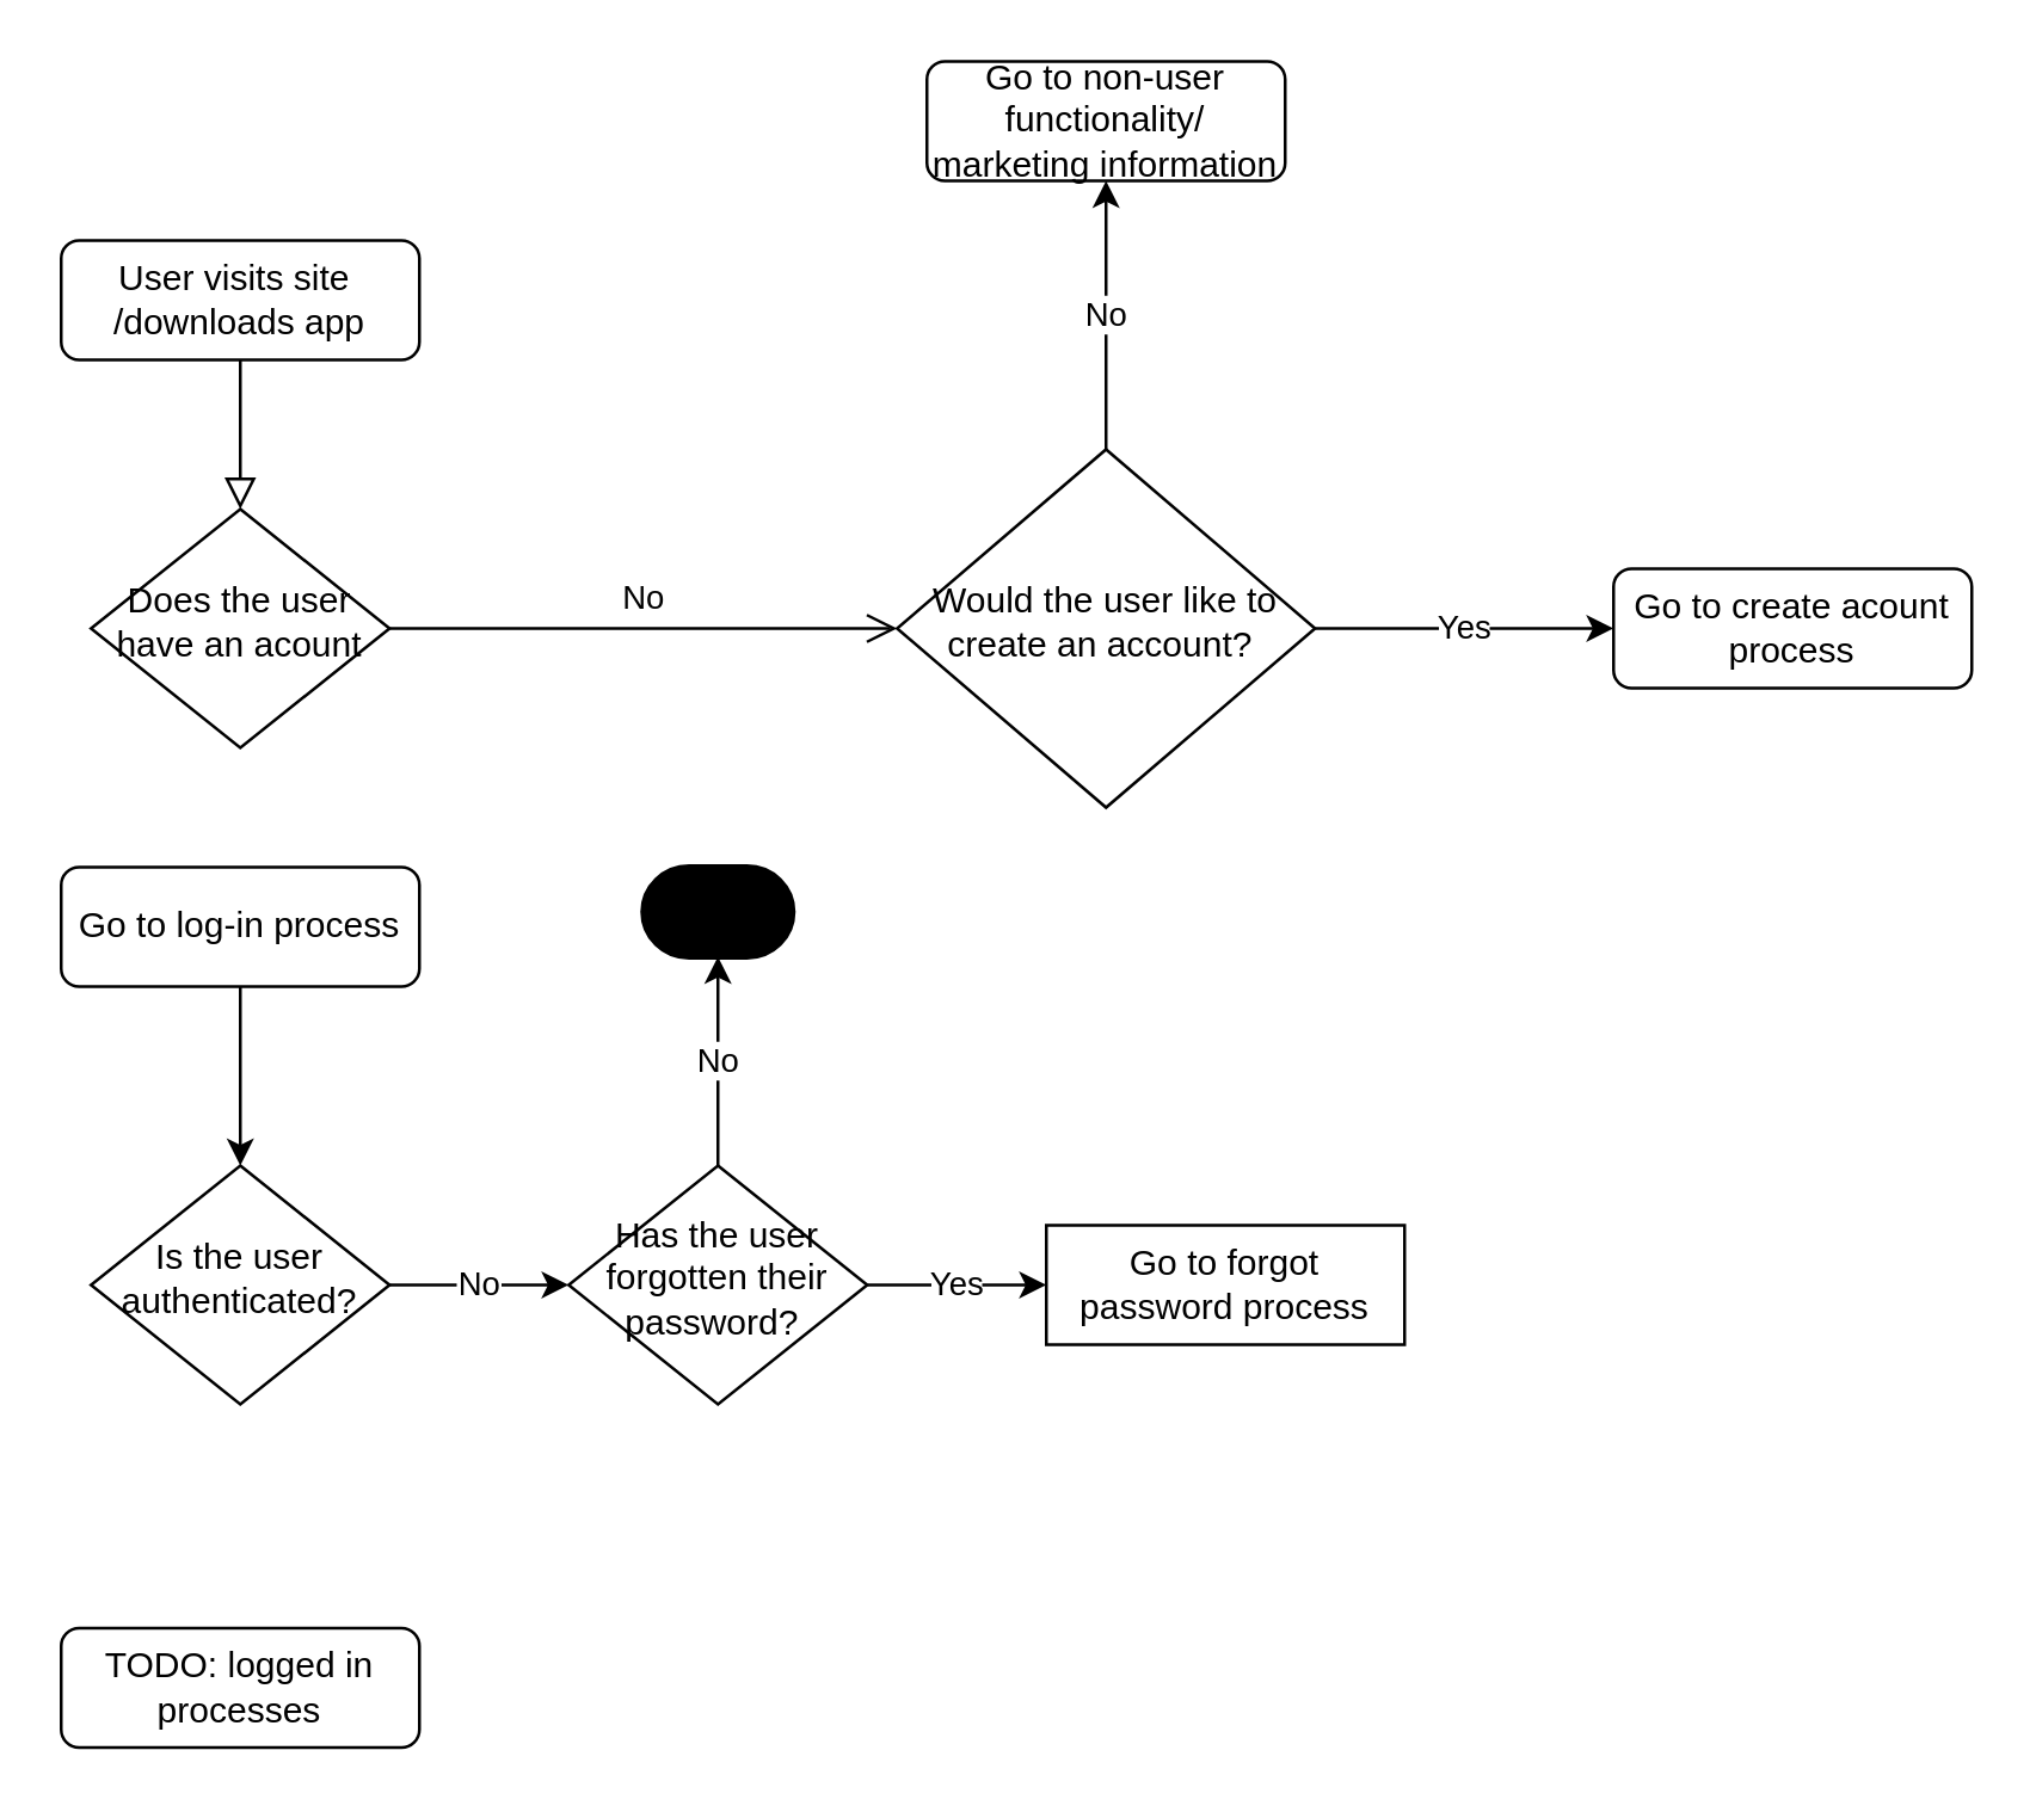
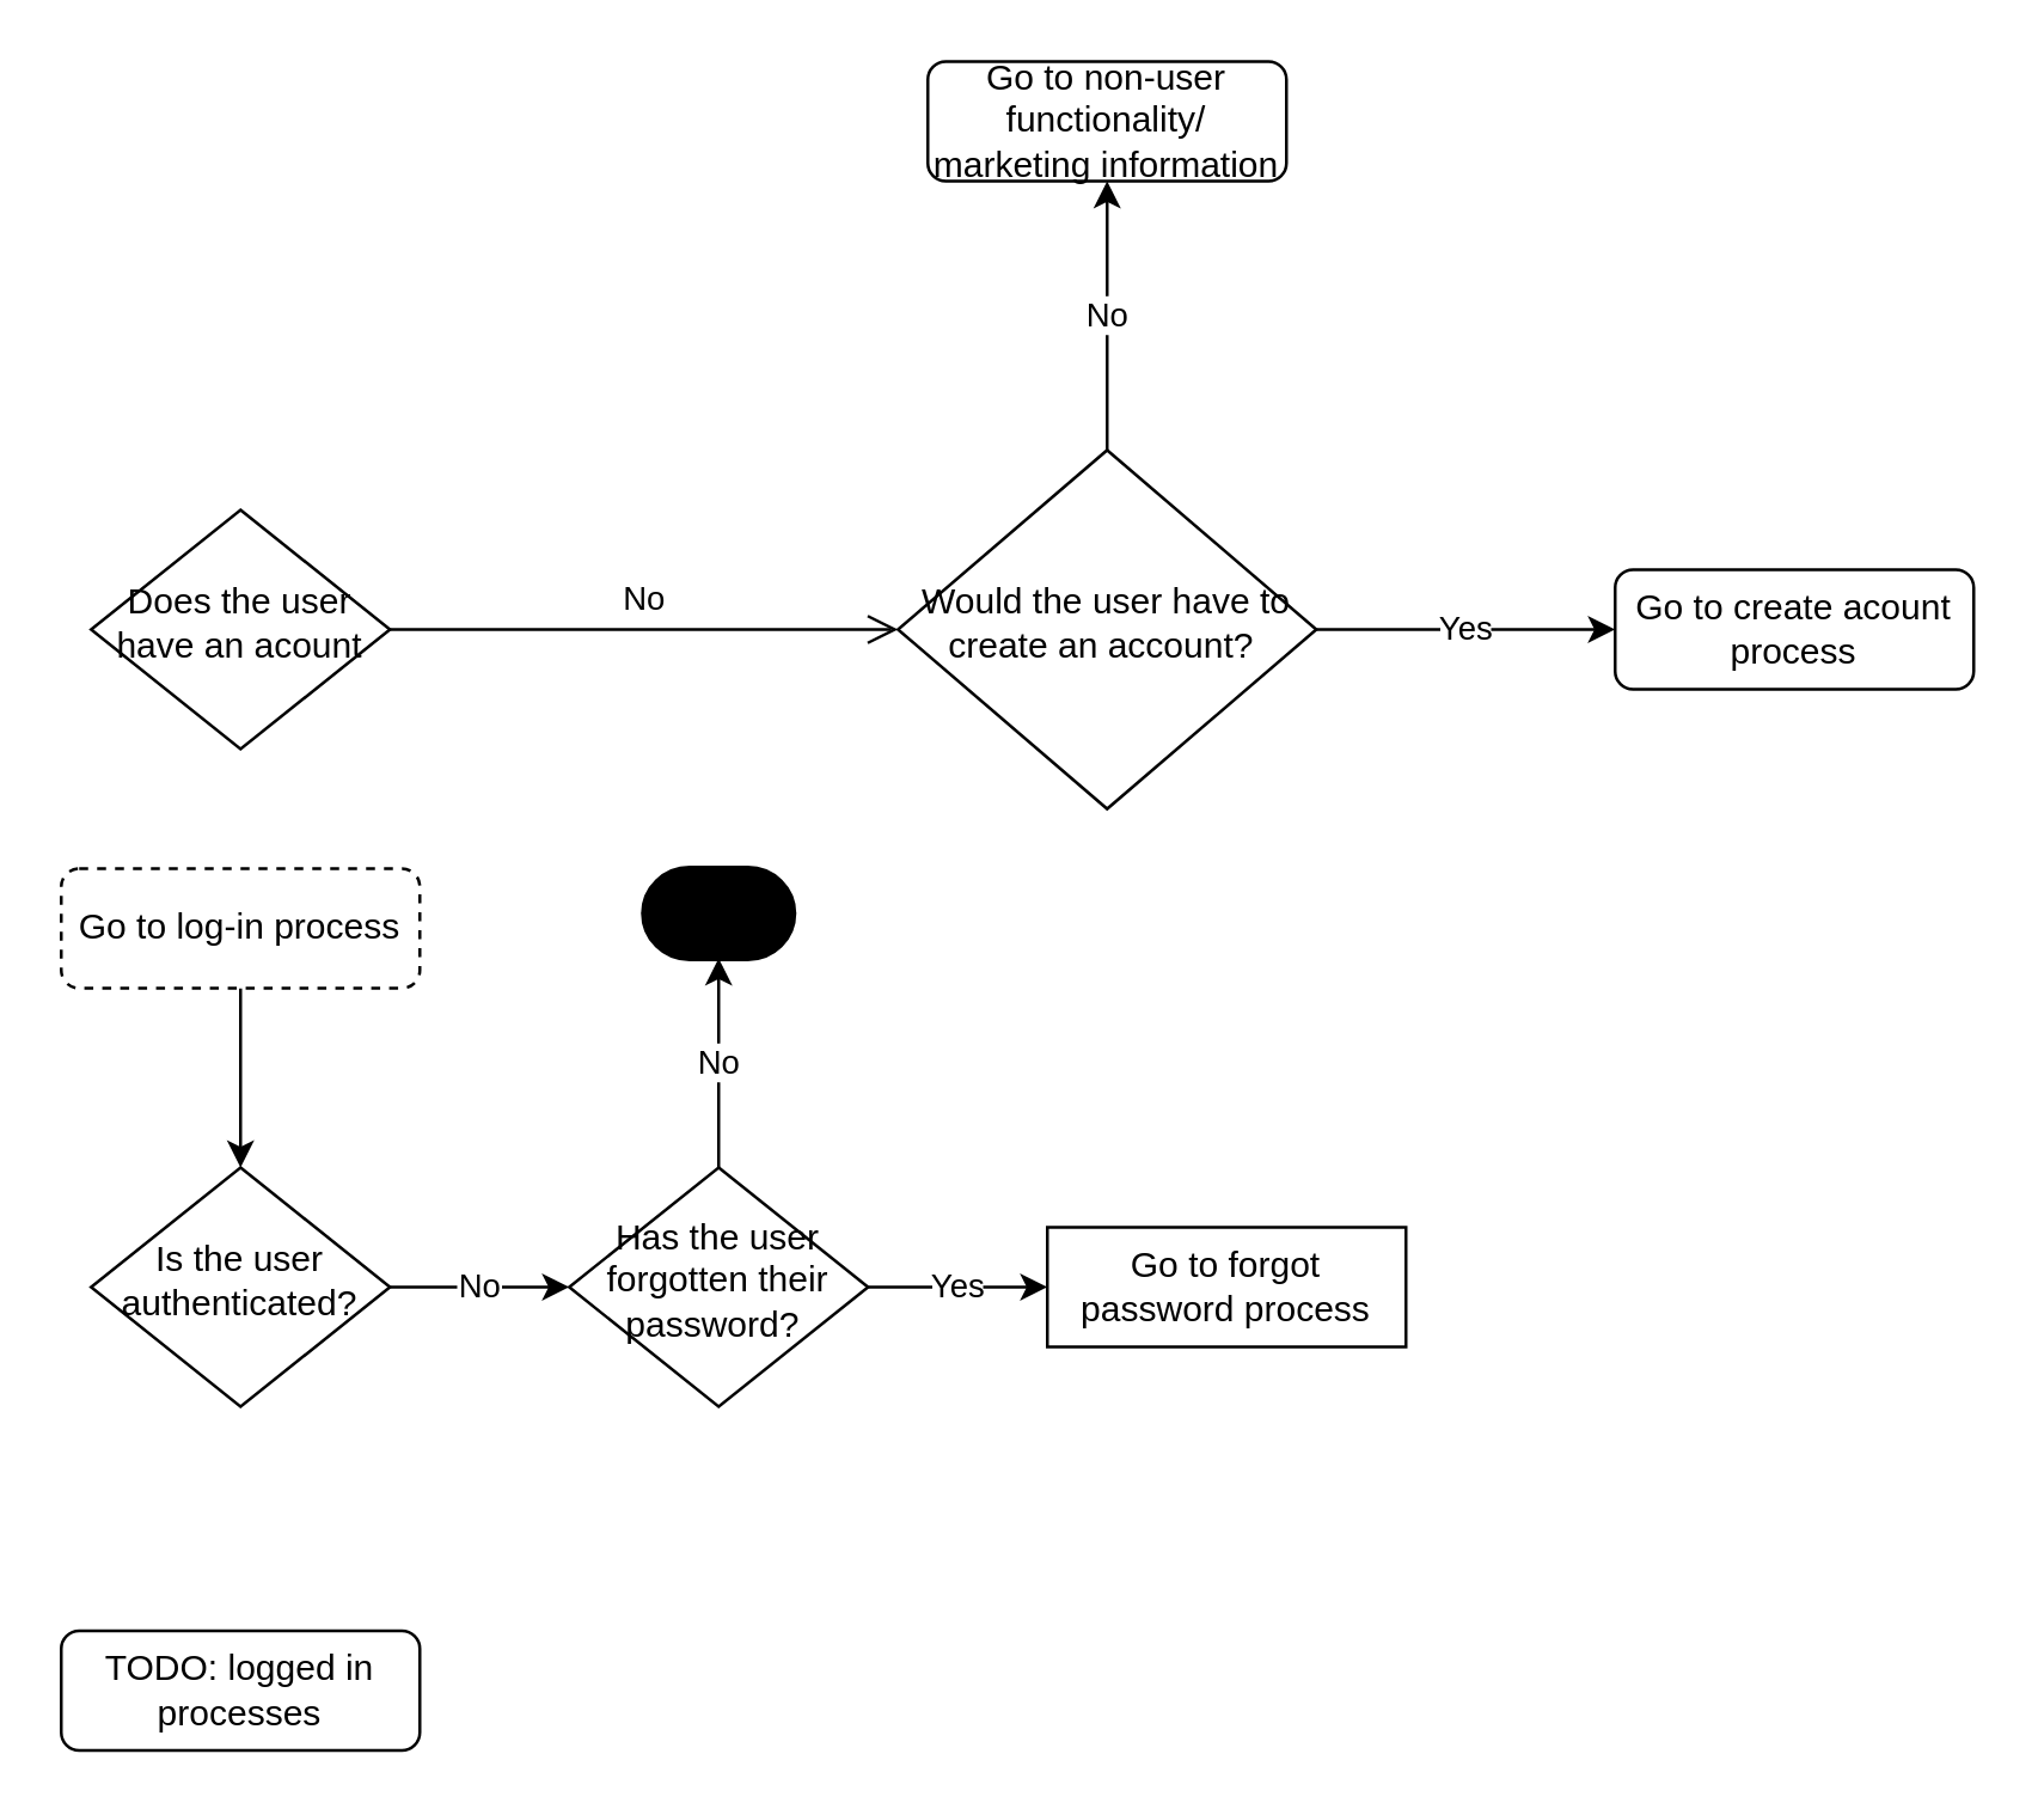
  <mxCell id="0" />
  <mxCell id="1" parent="0" />
- <mxCell id="2" value="" style="rounded=0;html=1;jettySize=auto;orthogonalLoop=1;fontSize=11;endArrow=block;endFill=0;endSize=8;strokeWidth=1;shadow=0;labelBackgroundColor=none;edgeStyle=orthogonalEdgeStyle;" parent="1" source="3" target="5" edge="1"><mxGeometry relative="1" as="geometry" /></mxCell>
- <mxCell id="3" value="User visits site&amp;nbsp;&lt;br&gt;/downloads app" style="rounded=1;whiteSpace=wrap;html=1;fontSize=12;glass=0;strokeWidth=1;shadow=0;" parent="1" vertex="1"><mxGeometry x="20" y="80" width="120" height="40" as="geometry" /></mxCell>
  <mxCell id="4" value="No" style="edgeStyle=orthogonalEdgeStyle;rounded=0;html=1;jettySize=auto;orthogonalLoop=1;fontSize=11;endArrow=open;endFill=0;endSize=8;strokeWidth=1;shadow=0;labelBackgroundColor=none;" parent="1" source="5" target="11" edge="1"><mxGeometry y="10" relative="1" as="geometry"><mxPoint as="offset" /><mxPoint x="340" y="190" as="targetPoint" /></mxGeometry></mxCell>
  <mxCell id="5" value="Does the user have an acount" style="rhombus;whiteSpace=wrap;html=1;shadow=0;fontFamily=Helvetica;fontSize=12;align=center;strokeWidth=1;spacing=6;spacingTop=-4;" parent="1" vertex="1"><mxGeometry x="30" y="170" width="100" height="80" as="geometry" /></mxCell>
  <mxCell id="6" value="Go to create acount process" style="rounded=1;whiteSpace=wrap;html=1;fontSize=12;glass=0;strokeWidth=1;shadow=0;" parent="1" vertex="1"><mxGeometry x="540" y="190" width="120" height="40" as="geometry" /></mxCell>
  <mxCell id="7" value="" style="edgeStyle=orthogonalEdgeStyle;rounded=0;orthogonalLoop=1;jettySize=auto;html=1;" edge="1" parent="1" source="8" target="14"><mxGeometry relative="1" as="geometry" /></mxCell>
- <mxCell id="8" value="Go to log-in process" style="rounded=1;whiteSpace=wrap;html=1;fontSize=12;glass=0;strokeWidth=1;shadow=0;" parent="1" vertex="1"><mxGeometry x="20" y="290" width="120" height="40" as="geometry" /></mxCell>
+ <mxCell id="8" value="Go to log-in process" style="rounded=1;whiteSpace=wrap;html=1;fontSize=12;glass=0;strokeWidth=1;shadow=0;dashed=1;" parent="1" vertex="1"><mxGeometry x="20" y="290" width="120" height="40" as="geometry" /></mxCell>
  <mxCell id="9" value="Yes" style="edgeStyle=orthogonalEdgeStyle;rounded=0;orthogonalLoop=1;jettySize=auto;html=1;" edge="1" parent="1" source="11" target="6"><mxGeometry relative="1" as="geometry" /></mxCell>
  <mxCell id="10" value="No" style="edgeStyle=orthogonalEdgeStyle;rounded=0;orthogonalLoop=1;jettySize=auto;html=1;" edge="1" parent="1" source="11" target="12"><mxGeometry relative="1" as="geometry" /></mxCell>
- <mxCell id="11" value="Would the user like to create an account?&amp;nbsp;" style="rhombus;whiteSpace=wrap;html=1;shadow=0;fontFamily=Helvetica;fontSize=12;align=center;strokeWidth=1;spacing=6;spacingTop=-4;" vertex="1" parent="1"><mxGeometry x="300" y="150" width="140" height="120" as="geometry" /></mxCell>
+ <mxCell id="11" value="Would the user have to create an account?&amp;nbsp;" style="rhombus;whiteSpace=wrap;html=1;shadow=0;fontFamily=Helvetica;fontSize=12;align=center;strokeWidth=1;spacing=6;spacingTop=-4;" vertex="1" parent="1"><mxGeometry x="300" y="150" width="140" height="120" as="geometry" /></mxCell>
  <mxCell id="12" value="Go to non-user functionality/ marketing information" style="rounded=1;whiteSpace=wrap;html=1;fontSize=12;glass=0;strokeWidth=1;shadow=0;" vertex="1" parent="1"><mxGeometry x="310" y="20" width="120" height="40" as="geometry" /></mxCell>
  <mxCell id="13" value="No" style="edgeStyle=orthogonalEdgeStyle;rounded=0;orthogonalLoop=1;jettySize=auto;html=1;" edge="1" parent="1" source="14" target="18"><mxGeometry relative="1" as="geometry" /></mxCell>
  <mxCell id="14" value="Is the user authenticated?" style="rhombus;whiteSpace=wrap;html=1;shadow=0;fontFamily=Helvetica;fontSize=12;align=center;strokeWidth=1;spacing=6;spacingTop=-4;" vertex="1" parent="1"><mxGeometry x="30" y="390" width="100" height="80" as="geometry" /></mxCell>
  <mxCell id="15" value="Go to forgot password process" style="whiteSpace=wrap;html=1;fontSize=12;glass=0;strokeWidth=1;shadow=0;rounded=0;" vertex="1" parent="1"><mxGeometry x="350" y="410" width="120" height="40" as="geometry" /></mxCell>
  <mxCell id="16" value="Yes" style="edgeStyle=orthogonalEdgeStyle;rounded=0;orthogonalLoop=1;jettySize=auto;html=1;" edge="1" parent="1" source="18" target="15"><mxGeometry relative="1" as="geometry" /></mxCell>
  <mxCell id="17" value="No" style="edgeStyle=orthogonalEdgeStyle;rounded=0;orthogonalLoop=1;jettySize=auto;html=1;" edge="1" parent="1" source="18" target="19"><mxGeometry relative="1" as="geometry" /></mxCell>
  <mxCell id="18" value="Has the user forgotten their password?&amp;nbsp;" style="rhombus;whiteSpace=wrap;html=1;shadow=0;fontFamily=Helvetica;fontSize=12;align=center;strokeWidth=1;spacing=6;spacingTop=-4;" vertex="1" parent="1"><mxGeometry x="190" y="390" width="100" height="80" as="geometry" /></mxCell>
  <mxCell id="19" value="" style="strokeWidth=2;html=1;shape=mxgraph.flowchart.terminator;whiteSpace=wrap;fillColor=#000000;" vertex="1" parent="1"><mxGeometry x="215" y="290" width="50" height="30" as="geometry" /></mxCell>
  <mxCell id="20" value="TODO: logged in processes" style="rounded=1;whiteSpace=wrap;html=1;fontSize=12;glass=0;strokeWidth=1;shadow=0;" vertex="1" parent="1"><mxGeometry x="20" y="545" width="120" height="40" as="geometry" /></mxCell>
